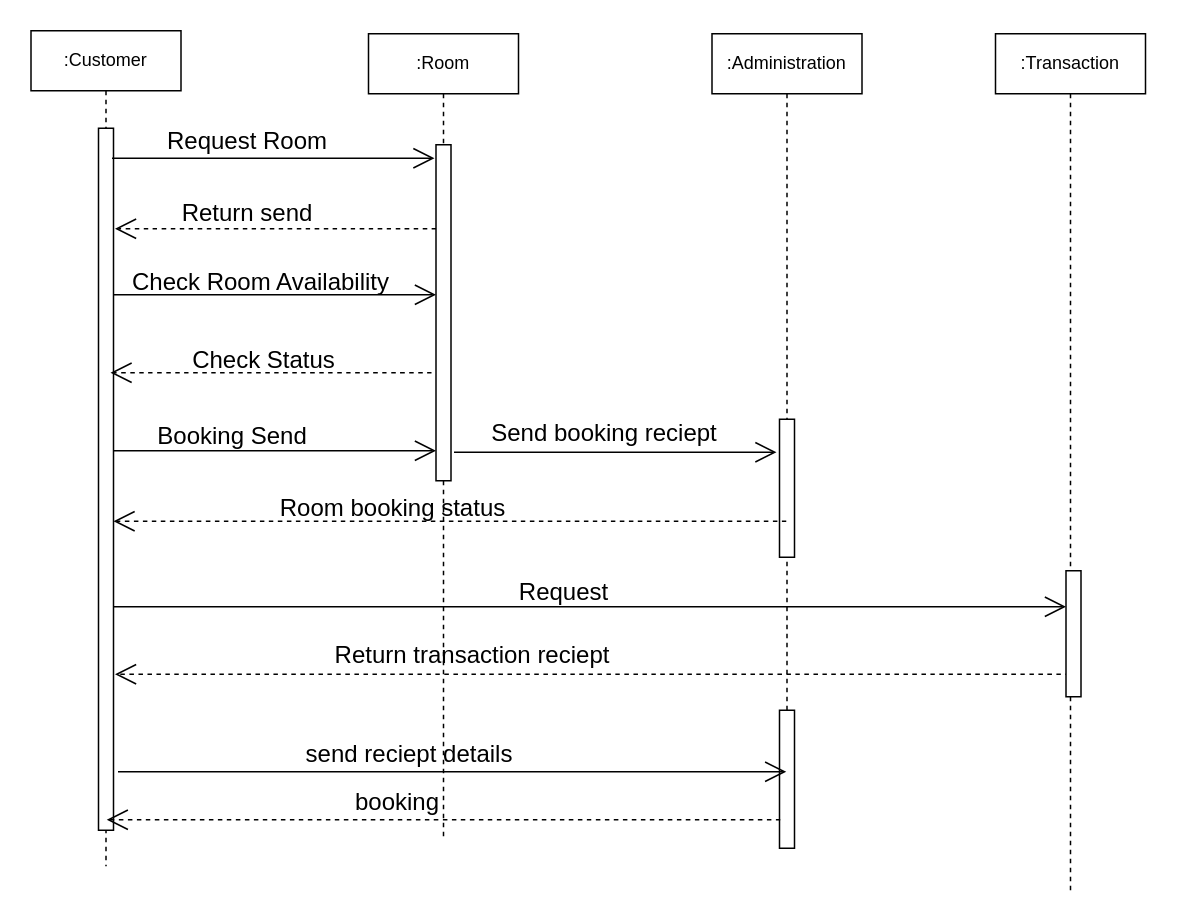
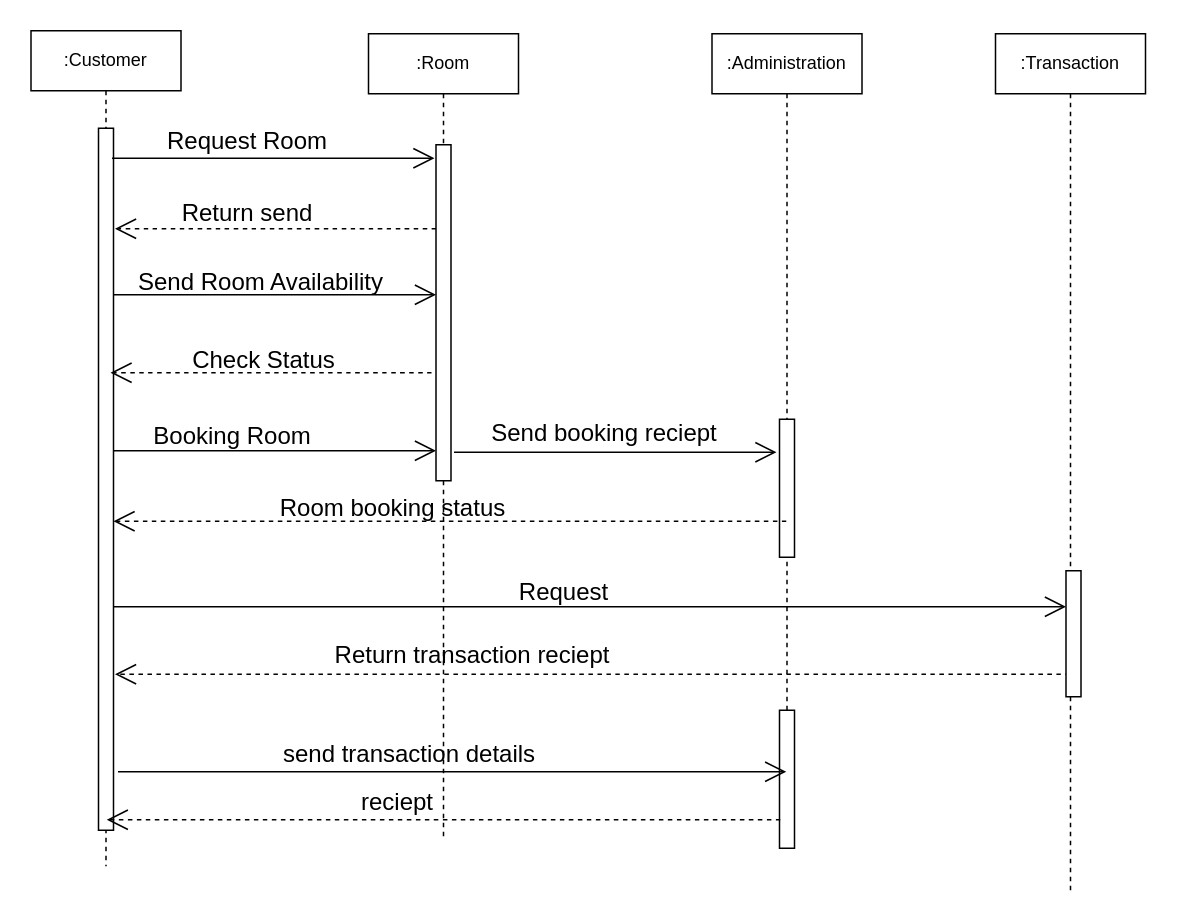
  <mxCell id="0" />
  <mxCell id="1" parent="0" />
  <mxCell id="2" value=":Room" style="shape=umlLifeline;perimeter=lifelinePerimeter;whiteSpace=wrap;html=1;container=1;dropTarget=0;collapsible=0;recursiveResize=0;outlineConnect=0;portConstraint=eastwest;newEdgeStyle={&quot;curved&quot;:0,&quot;rounded&quot;:0};" vertex="1" parent="1"><mxGeometry x="245" y="22" width="100" height="538" as="geometry" /></mxCell>
  <mxCell id="3" value="" style="html=1;points=[[0,0,0,0,5],[0,1,0,0,-5],[1,0,0,0,5],[1,1,0,0,-5]];perimeter=orthogonalPerimeter;outlineConnect=0;targetShapes=umlLifeline;portConstraint=eastwest;newEdgeStyle={&quot;curved&quot;:0,&quot;rounded&quot;:0};" vertex="1" parent="2"><mxGeometry x="45" y="74" width="10" height="224" as="geometry" /></mxCell>
  <mxCell id="4" value=":Customer" style="shape=umlLifeline;perimeter=lifelinePerimeter;whiteSpace=wrap;html=1;container=1;dropTarget=0;collapsible=0;recursiveResize=0;outlineConnect=0;portConstraint=eastwest;newEdgeStyle={&quot;curved&quot;:0,&quot;rounded&quot;:0};" vertex="1" parent="1"><mxGeometry x="20" y="20" width="100" height="557" as="geometry" /></mxCell>
  <mxCell id="5" value="" style="html=1;points=[[0,0,0,0,5],[0,1,0,0,-5],[1,0,0,0,5],[1,1,0,0,-5]];perimeter=orthogonalPerimeter;outlineConnect=0;targetShapes=umlLifeline;portConstraint=eastwest;newEdgeStyle={&quot;curved&quot;:0,&quot;rounded&quot;:0};" vertex="1" parent="4"><mxGeometry x="45" y="65" width="10" height="468" as="geometry" /></mxCell>
  <mxCell id="6" value=":Transaction" style="shape=umlLifeline;perimeter=lifelinePerimeter;whiteSpace=wrap;html=1;container=1;dropTarget=0;collapsible=0;recursiveResize=0;outlineConnect=0;portConstraint=eastwest;newEdgeStyle={&quot;curved&quot;:0,&quot;rounded&quot;:0};" vertex="1" parent="1"><mxGeometry x="663" y="22" width="100" height="572" as="geometry" /></mxCell>
  <mxCell id="7" value=":Administration" style="shape=umlLifeline;perimeter=lifelinePerimeter;whiteSpace=wrap;html=1;container=1;dropTarget=0;collapsible=0;recursiveResize=0;outlineConnect=0;portConstraint=eastwest;newEdgeStyle={&quot;curved&quot;:0,&quot;rounded&quot;:0};" vertex="1" parent="1"><mxGeometry x="474" y="22" width="100" height="543" as="geometry" /></mxCell>
  <mxCell id="8" value="" style="html=1;points=[[0,0,0,0,5],[0,1,0,0,-5],[1,0,0,0,5],[1,1,0,0,-5]];perimeter=orthogonalPerimeter;outlineConnect=0;targetShapes=umlLifeline;portConstraint=eastwest;newEdgeStyle={&quot;curved&quot;:0,&quot;rounded&quot;:0};" vertex="1" parent="7"><mxGeometry x="45" y="257" width="10" height="92" as="geometry" /></mxCell>
  <mxCell id="9" value="" style="html=1;points=[[0,0,0,0,5],[0,1,0,0,-5],[1,0,0,0,5],[1,1,0,0,-5]];perimeter=orthogonalPerimeter;outlineConnect=0;targetShapes=umlLifeline;portConstraint=eastwest;newEdgeStyle={&quot;curved&quot;:0,&quot;rounded&quot;:0};" vertex="1" parent="7"><mxGeometry x="45" y="451" width="10" height="92" as="geometry" /></mxCell>
  <mxCell id="10" value="" style="endArrow=open;endFill=1;endSize=12;html=1;rounded=0;fontSize=12;curved=1;" edge="1" parent="1"><mxGeometry width="160" relative="1" as="geometry"><mxPoint x="74" y="105" as="sourcePoint" /><mxPoint x="289" y="105" as="targetPoint" /></mxGeometry></mxCell>
  <mxCell id="11" value="" style="endArrow=open;endSize=12;dashed=1;html=1;rounded=0;fontSize=12;curved=1;" edge="1" parent="1" source="3"><mxGeometry width="160" relative="1" as="geometry"><mxPoint x="223" y="152" as="sourcePoint" /><mxPoint x="76" y="152" as="targetPoint" /></mxGeometry></mxCell>
  <mxCell id="12" value="" style="endArrow=open;endFill=1;endSize=12;html=1;rounded=0;fontSize=12;curved=1;" edge="1" parent="1"><mxGeometry width="160" relative="1" as="geometry"><mxPoint x="75" y="196" as="sourcePoint" /><mxPoint x="290" y="196" as="targetPoint" /></mxGeometry></mxCell>
  <mxCell id="13" value="" style="endArrow=open;endSize=12;dashed=1;html=1;rounded=0;fontSize=12;curved=1;" edge="1" parent="1"><mxGeometry width="160" relative="1" as="geometry"><mxPoint x="287" y="248" as="sourcePoint" /><mxPoint x="73" y="248" as="targetPoint" /></mxGeometry></mxCell>
  <mxCell id="14" value="" style="endArrow=open;endFill=1;endSize=12;html=1;rounded=0;fontSize=12;curved=1;" edge="1" parent="1"><mxGeometry width="160" relative="1" as="geometry"><mxPoint x="75" y="300" as="sourcePoint" /><mxPoint x="290" y="300" as="targetPoint" /></mxGeometry></mxCell>
  <mxCell id="15" value="" style="endArrow=open;endFill=1;endSize=12;html=1;rounded=0;fontSize=12;curved=1;" edge="1" parent="1"><mxGeometry width="160" relative="1" as="geometry"><mxPoint x="302" y="301" as="sourcePoint" /><mxPoint x="517" y="301" as="targetPoint" /></mxGeometry></mxCell>
  <mxCell id="16" value="" style="endArrow=open;endSize=12;dashed=1;html=1;rounded=0;fontSize=12;curved=1;" edge="1" parent="1" source="7"><mxGeometry width="160" relative="1" as="geometry"><mxPoint x="289" y="347" as="sourcePoint" /><mxPoint x="75" y="347" as="targetPoint" /></mxGeometry></mxCell>
  <mxCell id="17" value="" style="endArrow=open;endFill=1;endSize=12;html=1;rounded=0;fontSize=12;curved=1;" edge="1" parent="1" source="20" target="6"><mxGeometry width="160" relative="1" as="geometry"><mxPoint x="75" y="404" as="sourcePoint" /><mxPoint x="290" y="404" as="targetPoint" /></mxGeometry></mxCell>
  <mxCell id="18" value="" style="endArrow=open;endSize=12;dashed=1;html=1;rounded=0;fontSize=12;curved=1;" edge="1" parent="1"><mxGeometry width="160" relative="1" as="geometry"><mxPoint x="712.5" y="449" as="sourcePoint" /><mxPoint x="76" y="449" as="targetPoint" /></mxGeometry></mxCell>
  <mxCell id="19" value="" style="endArrow=open;endFill=1;endSize=12;html=1;rounded=0;fontSize=12;curved=1;" edge="1" parent="1" target="20"><mxGeometry width="160" relative="1" as="geometry"><mxPoint x="75" y="404" as="sourcePoint" /><mxPoint x="713" y="404" as="targetPoint" /></mxGeometry></mxCell>
  <mxCell id="20" value="" style="html=1;points=[[0,0,0,0,5],[0,1,0,0,-5],[1,0,0,0,5],[1,1,0,0,-5]];perimeter=orthogonalPerimeter;outlineConnect=0;targetShapes=umlLifeline;portConstraint=eastwest;newEdgeStyle={&quot;curved&quot;:0,&quot;rounded&quot;:0};" vertex="1" parent="1"><mxGeometry x="710" y="380" width="10" height="84" as="geometry" /></mxCell>
  <mxCell id="21" value="" style="endArrow=open;endSize=12;dashed=1;html=1;rounded=0;fontSize=12;curved=1;" edge="1" parent="1"><mxGeometry width="160" relative="1" as="geometry"><mxPoint x="519.5" y="546" as="sourcePoint" /><mxPoint x="70.5" y="546" as="targetPoint" /></mxGeometry></mxCell>
  <mxCell id="22" value="" style="endArrow=open;endFill=1;endSize=12;html=1;rounded=0;fontSize=12;curved=1;" edge="1" parent="1" target="7"><mxGeometry width="160" relative="1" as="geometry"><mxPoint x="78" y="514" as="sourcePoint" /><mxPoint x="293" y="514" as="targetPoint" /><Array as="points"><mxPoint x="437" y="514" /></Array></mxGeometry></mxCell>
  <mxCell id="23" value="Request Room" style="text;html=1;align=center;verticalAlign=middle;resizable=0;points=[];autosize=1;strokeColor=none;fillColor=none;fontSize=16;" vertex="1" parent="1"><mxGeometry x="101" y="77" width="125" height="31" as="geometry" /></mxCell>
  <mxCell id="24" value="Return send" style="text;html=1;align=center;verticalAlign=middle;resizable=0;points=[];autosize=1;strokeColor=none;fillColor=none;fontSize=16;" vertex="1" parent="1"><mxGeometry x="119" y="125" width="90" height="31" as="geometry" /></mxCell>
- <mxCell id="25" value="Check Room Availability" style="text;html=1;align=center;verticalAlign=middle;resizable=0;points=[];autosize=1;strokeColor=none;fillColor=none;fontSize=16;" vertex="1" parent="1"><mxGeometry x="78" y="171" width="189" height="31" as="geometry" /></mxCell>
+ <mxCell id="25" value="Send Room Availability" style="text;html=1;align=center;verticalAlign=middle;resizable=0;points=[];autosize=1;strokeColor=none;fillColor=none;fontSize=16;" vertex="1" parent="1"><mxGeometry x="78" y="171" width="189" height="31" as="geometry" /></mxCell>
  <mxCell id="26" value="&lt;div&gt;Check Status&lt;/div&gt;" style="text;html=1;align=center;verticalAlign=middle;resizable=0;points=[];autosize=1;strokeColor=none;fillColor=none;fontSize=16;" vertex="1" parent="1"><mxGeometry x="116.5" y="223.5" width="116" height="31" as="geometry" /></mxCell>
- <mxCell id="27" value="Booking Send" style="text;html=1;align=center;verticalAlign=middle;resizable=0;points=[];autosize=1;strokeColor=none;fillColor=none;fontSize=16;" vertex="1" parent="1"><mxGeometry x="92.5" y="274.5" width="123" height="31" as="geometry" /></mxCell>
+ <mxCell id="27" value="Booking Room" style="text;html=1;align=center;verticalAlign=middle;resizable=0;points=[];autosize=1;strokeColor=none;fillColor=none;fontSize=16;" vertex="1" parent="1"><mxGeometry x="92.5" y="274.5" width="123" height="31" as="geometry" /></mxCell>
  <mxCell id="28" value="Send booking reciept" style="text;html=1;align=center;verticalAlign=middle;resizable=0;points=[];autosize=1;strokeColor=none;fillColor=none;fontSize=16;" vertex="1" parent="1"><mxGeometry x="302" y="272" width="199" height="31" as="geometry" /></mxCell>
  <mxCell id="29" value="Room booking status" style="text;html=1;align=center;verticalAlign=middle;resizable=0;points=[];autosize=1;strokeColor=none;fillColor=none;fontSize=16;" vertex="1" parent="1"><mxGeometry x="169.5" y="322.5" width="182" height="31" as="geometry" /></mxCell>
  <mxCell id="30" value="Request" style="text;html=1;align=center;verticalAlign=middle;resizable=0;points=[];autosize=1;strokeColor=none;fillColor=none;fontSize=16;" vertex="1" parent="1"><mxGeometry x="336.5" y="378" width="77" height="31" as="geometry" /></mxCell>
  <mxCell id="31" value="Return transaction reciept" style="text;html=1;align=center;verticalAlign=middle;resizable=0;points=[];autosize=1;strokeColor=none;fillColor=none;fontSize=16;" vertex="1" parent="1"><mxGeometry x="197.5" y="420.5" width="232" height="31" as="geometry" /></mxCell>
- <mxCell id="32" value="send reciept details" style="text;html=1;align=center;verticalAlign=middle;resizable=0;points=[];autosize=1;strokeColor=none;fillColor=none;fontSize=16;" vertex="1" parent="1"><mxGeometry x="178.5" y="486.5" width="186" height="31" as="geometry" /></mxCell>
- <mxCell id="33" value="booking" style="text;html=1;align=center;verticalAlign=middle;resizable=0;points=[];autosize=1;strokeColor=none;fillColor=none;fontSize=16;" vertex="1" parent="1"><mxGeometry x="230.5" y="518.5" width="66" height="31" as="geometry" /></mxCell>
+ <mxCell id="32" value="send transaction details" style="text;html=1;align=center;verticalAlign=middle;resizable=0;points=[];autosize=1;strokeColor=none;fillColor=none;fontSize=16;" vertex="1" parent="1"><mxGeometry x="178.5" y="486.5" width="186" height="31" as="geometry" /></mxCell>
+ <mxCell id="33" value="reciept" style="text;html=1;align=center;verticalAlign=middle;resizable=0;points=[];autosize=1;strokeColor=none;fillColor=none;fontSize=16;" vertex="1" parent="1"><mxGeometry x="230.5" y="518.5" width="66" height="31" as="geometry" /></mxCell>
